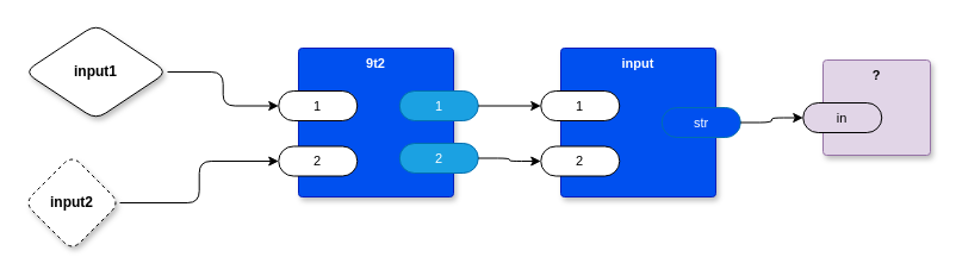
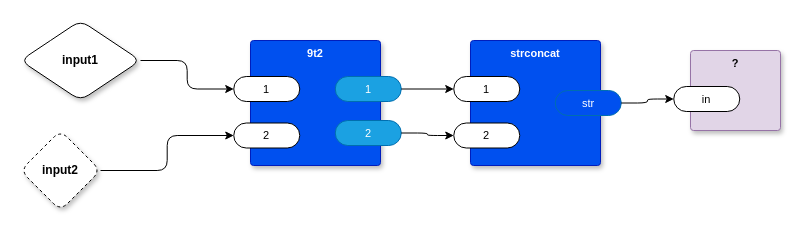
  <mxCell id="0" />
  <mxCell id="1" parent="0" />
  <mxCell id="2" value="9t2" style="rounded=1;whiteSpace=wrap;html=1;sketch=0;container=1;recursiveResize=0;verticalAlign=top;arcSize=6;fontStyle=1;autosize=0;points=[];absoluteArcSize=1;shadow=1;strokeColor=#001DBC;fillColor=#0050ef;fontColor=#ffffff;fontFamily=Helvetica;fontSize=11;" vertex="1" parent="1"><mxGeometry x="250" y="40" width="130" height="125" as="geometry"><mxRectangle x="-98" y="-1230" width="99" height="26" as="alternateBounds" /></mxGeometry></mxCell>
  <mxCell id="3" value="1" style="rounded=1;whiteSpace=wrap;html=1;sketch=0;points=[[0,0.5,0,0,0],[1,0.5,0,0,0]];arcSize=50;fontFamily=Helvetica;fontSize=11;fontColor=default;" vertex="1" parent="2"><mxGeometry x="-16.75" y="36" width="66" height="25" as="geometry" /></mxCell>
  <mxCell id="4" value="1" style="rounded=1;whiteSpace=wrap;html=1;sketch=0;points=[[0,0.5,0,0,0],[1,0.5,0,0,0]];fillColor=#1ba1e2;fontColor=#ffffff;strokeColor=#006EAF;arcSize=50;fontFamily=Helvetica;fontSize=11;" vertex="1" parent="2"><mxGeometry x="84.75" y="36" width="66" height="25" as="geometry" /></mxCell>
  <mxCell id="5" value="2" style="rounded=1;whiteSpace=wrap;html=1;sketch=0;points=[[0,0.5,0,0,0],[1,0.5,0,0,0]];arcSize=50;fontFamily=Helvetica;fontSize=11;fontColor=default;" vertex="1" parent="2"><mxGeometry x="-16.75" y="82.5" width="66" height="25" as="geometry" /></mxCell>
  <mxCell id="6" value="2" style="rounded=1;whiteSpace=wrap;html=1;sketch=0;points=[[0,0.5,0,0,0],[1,0.5,0,0,0]];fillColor=#1ba1e2;fontColor=#ffffff;strokeColor=#006EAF;arcSize=50;fontFamily=Helvetica;fontSize=11;" vertex="1" parent="2"><mxGeometry x="84.75" y="80" width="66" height="25" as="geometry" /></mxCell>
  <mxCell id="7" style="edgeStyle=orthogonalEdgeStyle;shape=connector;rounded=1;orthogonalLoop=1;jettySize=auto;html=1;exitX=1;exitY=0.5;exitDx=0;exitDy=0;exitPerimeter=0;entryX=0;entryY=0.5;entryDx=0;entryDy=0;entryPerimeter=0;labelBackgroundColor=default;strokeColor=default;fontFamily=Helvetica;fontSize=11;fontColor=default;endArrow=classic;" edge="1" parent="1" source="8" target="3"><mxGeometry relative="1" as="geometry" /></mxCell>
  <mxCell id="8" value="input1" style="rhombus;whiteSpace=wrap;html=1;rounded=1;fontStyle=1;glass=0;sketch=0;fontSize=12;points=[[0,0.5,0,0,0],[0.5,0,0,0,0],[0.5,1,0,0,0],[1,0.5,0,0,0]];shadow=1;fontFamily=Helvetica;fontColor=default;" vertex="1" parent="1"><mxGeometry x="20" y="20" width="120" height="80" as="geometry" /></mxCell>
  <mxCell id="9" value="?" style="rounded=1;whiteSpace=wrap;html=1;sketch=0;container=1;recursiveResize=0;verticalAlign=top;arcSize=6;fontStyle=1;autosize=0;points=[];absoluteArcSize=1;shadow=1;strokeColor=#9673a6;fillColor=#e1d5e7;fontFamily=Helvetica;fontSize=11;" vertex="1" parent="1"><mxGeometry x="690" y="50" width="90" height="80" as="geometry"><mxRectangle x="-98" y="-1230" width="99" height="26" as="alternateBounds" /></mxGeometry></mxCell>
- <mxCell id="10" value="in" style="rounded=1;whiteSpace=wrap;html=1;sketch=0;points=[[0,0.5,0,0,0],[1,0.5,0,0,0]];arcSize=50;fontFamily=Helvetica;fontSize=11;fontColor=default;fillColor=#e1d5e7;" vertex="1" parent="9"><mxGeometry x="-16.75" y="36" width="66" height="25" as="geometry" /></mxCell>
+ <mxCell id="10" value="in" style="rounded=1;whiteSpace=wrap;html=1;sketch=0;points=[[0,0.5,0,0,0],[1,0.5,0,0,0]];arcSize=50;fontFamily=Helvetica;fontSize=11;fontColor=default;" vertex="1" parent="9"><mxGeometry x="-16.75" y="36" width="66" height="25" as="geometry" /></mxCell>
  <mxCell id="11" style="edgeStyle=orthogonalEdgeStyle;shape=connector;rounded=1;orthogonalLoop=1;jettySize=auto;html=1;exitX=1;exitY=0.5;exitDx=0;exitDy=0;exitPerimeter=0;entryX=0;entryY=0.5;entryDx=0;entryDy=0;entryPerimeter=0;labelBackgroundColor=default;strokeColor=default;fontFamily=Helvetica;fontSize=11;fontColor=default;endArrow=classic;" edge="1" parent="1" source="12" target="5"><mxGeometry relative="1" as="geometry" /></mxCell>
  <mxCell id="12" value="input2" style="rhombus;whiteSpace=wrap;html=1;rounded=1;fontStyle=1;glass=0;sketch=0;fontSize=12;points=[[0,0.5,0,0,0],[0.5,0,0,0,0],[0.5,1,0,0,0],[1,0.5,0,0,0]];shadow=1;fontFamily=Helvetica;fontColor=default;dashed=1;" vertex="1" parent="1"><mxGeometry x="20" y="130" width="80" height="80" as="geometry" /></mxCell>
- <mxCell id="13" value="input" style="rounded=1;whiteSpace=wrap;html=1;sketch=0;container=1;recursiveResize=0;verticalAlign=top;arcSize=6;fontStyle=1;autosize=0;points=[];absoluteArcSize=1;shadow=1;strokeColor=#001DBC;fillColor=#0050ef;fontColor=#ffffff;fontFamily=Helvetica;fontSize=11;" vertex="1" parent="1"><mxGeometry x="470" y="40" width="130" height="125" as="geometry"><mxRectangle x="-98" y="-1230" width="99" height="26" as="alternateBounds" /></mxGeometry></mxCell>
+ <mxCell id="13" value="strconcat" style="rounded=1;whiteSpace=wrap;html=1;sketch=0;container=1;recursiveResize=0;verticalAlign=top;arcSize=6;fontStyle=1;autosize=0;points=[];absoluteArcSize=1;shadow=1;strokeColor=#001DBC;fillColor=#0050ef;fontColor=#ffffff;fontFamily=Helvetica;fontSize=11;" vertex="1" parent="1"><mxGeometry x="470" y="40" width="130" height="125" as="geometry"><mxRectangle x="-98" y="-1230" width="99" height="26" as="alternateBounds" /></mxGeometry></mxCell>
  <mxCell id="14" value="1" style="rounded=1;whiteSpace=wrap;html=1;sketch=0;points=[[0,0.5,0,0,0],[1,0.5,0,0,0]];arcSize=50;fontFamily=Helvetica;fontSize=11;fontColor=default;" vertex="1" parent="13"><mxGeometry x="-16.75" y="36" width="66" height="25" as="geometry" /></mxCell>
  <mxCell id="15" value="str" style="rounded=1;whiteSpace=wrap;html=1;sketch=0;points=[[0,0.5,0,0,0],[1,0.5,0,0,0]];fillColor=#0050ef;fontColor=#ffffff;strokeColor=#006EAF;arcSize=50;fontFamily=Helvetica;fontSize=11;" vertex="1" parent="13"><mxGeometry x="84.75" y="50" width="66" height="25" as="geometry" /></mxCell>
  <mxCell id="16" value="2" style="rounded=1;whiteSpace=wrap;html=1;sketch=0;points=[[0,0.5,0,0,0],[1,0.5,0,0,0]];arcSize=50;fontFamily=Helvetica;fontSize=11;fontColor=default;" vertex="1" parent="13"><mxGeometry x="-16.75" y="82.5" width="66" height="25" as="geometry" /></mxCell>
  <mxCell id="17" style="edgeStyle=orthogonalEdgeStyle;shape=connector;rounded=1;orthogonalLoop=1;jettySize=auto;html=1;exitX=1;exitY=0.5;exitDx=0;exitDy=0;exitPerimeter=0;entryX=0;entryY=0.5;entryDx=0;entryDy=0;entryPerimeter=0;labelBackgroundColor=default;strokeColor=default;fontFamily=Helvetica;fontSize=11;fontColor=default;endArrow=classic;" edge="1" parent="1" source="4" target="14"><mxGeometry relative="1" as="geometry" /></mxCell>
  <mxCell id="18" style="edgeStyle=orthogonalEdgeStyle;shape=connector;rounded=1;orthogonalLoop=1;jettySize=auto;html=1;exitX=1;exitY=0.5;exitDx=0;exitDy=0;exitPerimeter=0;entryX=0;entryY=0.5;entryDx=0;entryDy=0;entryPerimeter=0;labelBackgroundColor=default;strokeColor=default;fontFamily=Helvetica;fontSize=11;fontColor=default;endArrow=classic;" edge="1" parent="1" source="6" target="16"><mxGeometry relative="1" as="geometry" /></mxCell>
  <mxCell id="19" style="edgeStyle=orthogonalEdgeStyle;shape=connector;rounded=1;orthogonalLoop=1;jettySize=auto;html=1;exitX=1;exitY=0.5;exitDx=0;exitDy=0;exitPerimeter=0;entryX=0;entryY=0.5;entryDx=0;entryDy=0;entryPerimeter=0;labelBackgroundColor=default;strokeColor=default;fontFamily=Helvetica;fontSize=11;fontColor=default;endArrow=classic;" edge="1" parent="1" source="15" target="10"><mxGeometry relative="1" as="geometry" /></mxCell>
